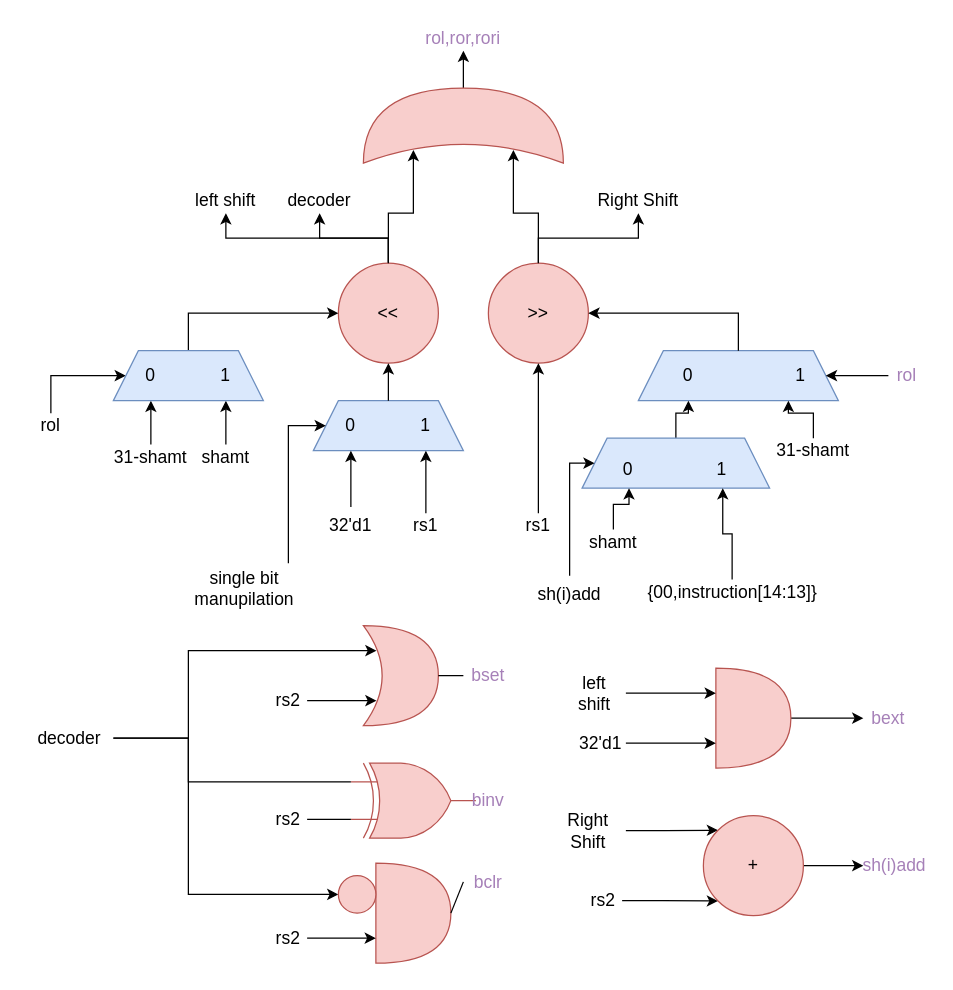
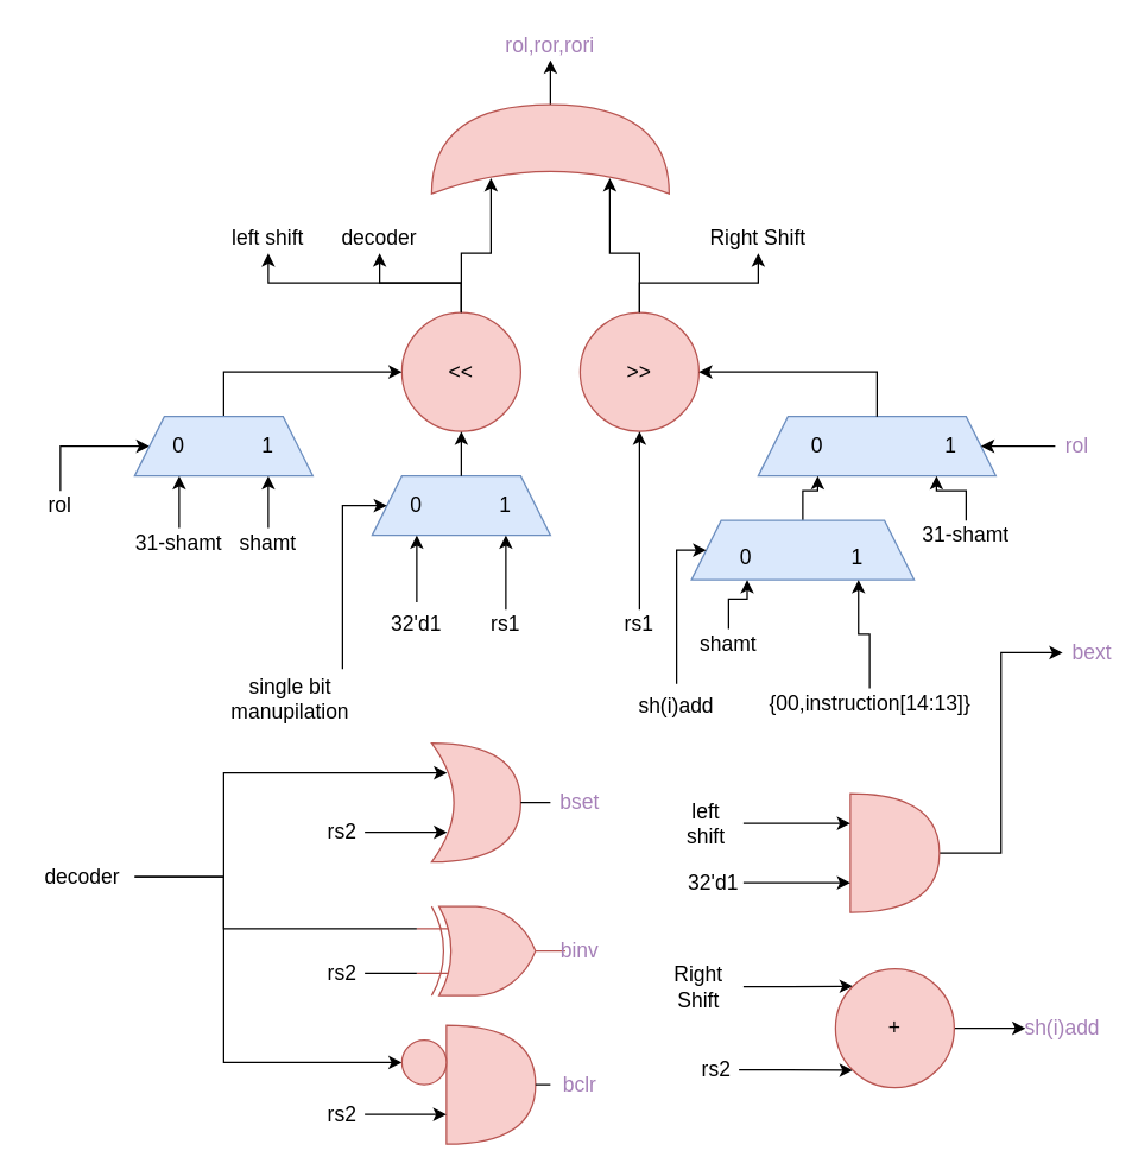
  <mxCell id="0" />
  <mxCell id="1" parent="0" />
  <mxCell id="2" style="edgeStyle=orthogonalEdgeStyle;rounded=0;orthogonalLoop=1;jettySize=auto;html=1;exitX=0.5;exitY=0;exitDx=0;exitDy=0;entryX=0.5;entryY=1;entryDx=0;entryDy=0;fontSize=14;" edge="1" parent="1" source="4" target="56"><mxGeometry relative="1" as="geometry"><mxPoint x="250" y="170" as="targetPoint" /></mxGeometry></mxCell>
  <mxCell id="3" style="edgeStyle=orthogonalEdgeStyle;rounded=0;orthogonalLoop=1;jettySize=auto;html=1;exitX=0.5;exitY=0;exitDx=0;exitDy=0;entryX=0.5;entryY=1;entryDx=0;entryDy=0;fontSize=14;" edge="1" parent="1" source="4" target="57"><mxGeometry relative="1" as="geometry"><mxPoint x="190" y="170" as="targetPoint" /></mxGeometry></mxCell>
  <mxCell id="4" value="&amp;lt;&amp;lt;" style="ellipse;whiteSpace=wrap;html=1;aspect=fixed;fillColor=#f8cecc;strokeColor=#b85450;fontSize=14;" vertex="1" parent="1"><mxGeometry x="270" y="210" width="80" height="80" as="geometry" /></mxCell>
  <mxCell id="5" style="edgeStyle=orthogonalEdgeStyle;rounded=0;orthogonalLoop=1;jettySize=auto;html=1;entryX=0.5;entryY=1;entryDx=0;entryDy=0;" edge="1" parent="1" source="6" target="80"><mxGeometry relative="1" as="geometry" /></mxCell>
  <mxCell id="6" value="&amp;gt;&amp;gt;" style="ellipse;whiteSpace=wrap;html=1;aspect=fixed;fillColor=#f8cecc;strokeColor=#b85450;fontSize=14;" vertex="1" parent="1"><mxGeometry x="390" y="210" width="80" height="80" as="geometry" /></mxCell>
  <mxCell id="7" style="edgeStyle=orthogonalEdgeStyle;rounded=0;orthogonalLoop=1;jettySize=auto;html=1;fontSize=14;" edge="1" parent="1" source="8" target="55"><mxGeometry relative="1" as="geometry"><mxPoint x="370" y="50" as="targetPoint" /></mxGeometry></mxCell>
  <mxCell id="8" value="" style="shape=xor;whiteSpace=wrap;html=1;rotation=-90;fillColor=#f8cecc;strokeColor=#b85450;fontSize=14;" vertex="1" parent="1"><mxGeometry x="340" y="20" width="60" height="160" as="geometry" /></mxCell>
  <mxCell id="9" style="edgeStyle=orthogonalEdgeStyle;rounded=0;orthogonalLoop=1;jettySize=auto;html=1;entryX=0.175;entryY=0.25;entryDx=0;entryDy=0;entryPerimeter=0;fontSize=14;" edge="1" parent="1" source="4" target="8"><mxGeometry relative="1" as="geometry" /></mxCell>
  <mxCell id="10" style="edgeStyle=orthogonalEdgeStyle;rounded=0;orthogonalLoop=1;jettySize=auto;html=1;entryX=0.175;entryY=0.75;entryDx=0;entryDy=0;entryPerimeter=0;fontSize=14;" edge="1" parent="1" source="6" target="8"><mxGeometry relative="1" as="geometry" /></mxCell>
  <mxCell id="11" style="edgeStyle=orthogonalEdgeStyle;rounded=0;orthogonalLoop=1;jettySize=auto;html=1;entryX=0;entryY=0.5;entryDx=0;entryDy=0;fontSize=14;" edge="1" parent="1" source="20" target="4"><mxGeometry relative="1" as="geometry"><Array as="points"><mxPoint x="150" y="250" /></Array></mxGeometry></mxCell>
  <mxCell id="12" style="edgeStyle=orthogonalEdgeStyle;rounded=0;orthogonalLoop=1;jettySize=auto;html=1;entryX=0;entryY=0.5;entryDx=0;entryDy=0;fontSize=14;" edge="1" parent="1" source="13" target="20"><mxGeometry relative="1" as="geometry"><Array as="points"><mxPoint x="40" y="300" /></Array></mxGeometry></mxCell>
  <mxCell id="13" value="rol" style="text;html=1;align=center;verticalAlign=middle;whiteSpace=wrap;rounded=0;fontSize=14;" vertex="1" parent="1"><mxGeometry x="20" y="330" width="40" height="20" as="geometry" /></mxCell>
  <mxCell id="14" style="edgeStyle=orthogonalEdgeStyle;rounded=0;orthogonalLoop=1;jettySize=auto;html=1;entryX=0.25;entryY=1;entryDx=0;entryDy=0;fontSize=14;" edge="1" parent="1" source="15" target="20"><mxGeometry relative="1" as="geometry" /></mxCell>
  <mxCell id="15" value="31-shamt" style="text;html=1;align=center;verticalAlign=middle;whiteSpace=wrap;rounded=0;fontSize=14;" vertex="1" parent="1"><mxGeometry x="85" y="355" width="70" height="20" as="geometry" /></mxCell>
  <mxCell id="16" style="edgeStyle=orthogonalEdgeStyle;rounded=0;orthogonalLoop=1;jettySize=auto;html=1;entryX=0.75;entryY=1;entryDx=0;entryDy=0;fontSize=14;" edge="1" parent="1" source="17" target="20"><mxGeometry relative="1" as="geometry" /></mxCell>
  <mxCell id="17" value="shamt" style="text;html=1;align=center;verticalAlign=middle;whiteSpace=wrap;rounded=0;fontSize=14;" vertex="1" parent="1"><mxGeometry x="155" y="355" width="50" height="20" as="geometry" /></mxCell>
  <mxCell id="18" style="edgeStyle=orthogonalEdgeStyle;rounded=0;orthogonalLoop=1;jettySize=auto;html=1;exitX=0.5;exitY=1;exitDx=0;exitDy=0;fontSize=14;" edge="1" parent="1" source="15" target="15"><mxGeometry relative="1" as="geometry" /></mxCell>
  <mxCell id="19" value="" style="group;fontSize=14;" vertex="1" connectable="0" parent="1"><mxGeometry x="90" y="280" width="120" height="40" as="geometry" /></mxCell>
  <mxCell id="20" value="" style="shape=trapezoid;perimeter=trapezoidPerimeter;whiteSpace=wrap;html=1;fixedSize=1;fillColor=#dae8fc;strokeColor=#6c8ebf;fontSize=14;" vertex="1" parent="19"><mxGeometry width="120" height="40" as="geometry" /></mxCell>
  <mxCell id="21" value="1" style="text;html=1;align=center;verticalAlign=middle;whiteSpace=wrap;rounded=0;fontSize=14;" vertex="1" parent="19"><mxGeometry x="80" y="5" width="20" height="30" as="geometry" /></mxCell>
  <mxCell id="22" value="0" style="text;html=1;align=center;verticalAlign=middle;whiteSpace=wrap;rounded=0;fontSize=14;" vertex="1" parent="19"><mxGeometry x="20" y="5" width="20" height="30" as="geometry" /></mxCell>
  <mxCell id="23" value="" style="group;fontSize=14;" vertex="1" connectable="0" parent="1"><mxGeometry x="250" y="320" width="120" height="40" as="geometry" /></mxCell>
  <mxCell id="24" value="" style="shape=trapezoid;perimeter=trapezoidPerimeter;whiteSpace=wrap;html=1;fixedSize=1;fillColor=#dae8fc;strokeColor=#6c8ebf;fontSize=14;" vertex="1" parent="23"><mxGeometry width="120" height="40" as="geometry" /></mxCell>
  <mxCell id="25" value="1" style="text;html=1;align=center;verticalAlign=middle;whiteSpace=wrap;rounded=0;fontSize=14;" vertex="1" parent="23"><mxGeometry x="80" y="5" width="20" height="30" as="geometry" /></mxCell>
  <mxCell id="26" value="0" style="text;html=1;align=center;verticalAlign=middle;whiteSpace=wrap;rounded=0;fontSize=14;" vertex="1" parent="23"><mxGeometry x="20" y="5" width="20" height="30" as="geometry" /></mxCell>
  <mxCell id="27" value="" style="edgeStyle=orthogonalEdgeStyle;rounded=0;orthogonalLoop=1;jettySize=auto;html=1;fontSize=14;" edge="1" parent="1" source="24" target="4"><mxGeometry relative="1" as="geometry" /></mxCell>
  <mxCell id="28" style="edgeStyle=orthogonalEdgeStyle;rounded=0;orthogonalLoop=1;jettySize=auto;html=1;entryX=0.25;entryY=1;entryDx=0;entryDy=0;fontSize=14;" edge="1" parent="1" source="29" target="24"><mxGeometry relative="1" as="geometry" /></mxCell>
  <mxCell id="29" value="32'd1" style="text;html=1;align=center;verticalAlign=middle;whiteSpace=wrap;rounded=0;fontSize=14;" vertex="1" parent="1"><mxGeometry x="255" y="405" width="50" height="30" as="geometry" /></mxCell>
  <mxCell id="30" style="edgeStyle=orthogonalEdgeStyle;rounded=0;orthogonalLoop=1;jettySize=auto;html=1;entryX=0.75;entryY=1;entryDx=0;entryDy=0;fontSize=14;" edge="1" parent="1" source="31" target="24"><mxGeometry relative="1" as="geometry" /></mxCell>
  <mxCell id="31" value="rs1" style="text;html=1;align=center;verticalAlign=middle;whiteSpace=wrap;rounded=0;fontSize=14;" vertex="1" parent="1"><mxGeometry x="315" y="410" width="50" height="20" as="geometry" /></mxCell>
  <mxCell id="32" style="edgeStyle=orthogonalEdgeStyle;rounded=0;orthogonalLoop=1;jettySize=auto;html=1;entryX=0;entryY=0.5;entryDx=0;entryDy=0;fontSize=14;" edge="1" parent="1" source="33" target="24"><mxGeometry relative="1" as="geometry"><Array as="points"><mxPoint x="230" y="340" /></Array></mxGeometry></mxCell>
  <mxCell id="33" value="single bit manupilation" style="text;html=1;align=center;verticalAlign=middle;whiteSpace=wrap;rounded=0;fontSize=14;" vertex="1" parent="1"><mxGeometry x="145" y="450" width="100" height="40" as="geometry" /></mxCell>
  <mxCell id="34" value="" style="edgeStyle=orthogonalEdgeStyle;rounded=0;orthogonalLoop=1;jettySize=auto;html=1;fontSize=14;" edge="1" parent="1" source="35" target="6"><mxGeometry relative="1" as="geometry" /></mxCell>
  <mxCell id="35" value="rs1" style="text;html=1;align=center;verticalAlign=middle;whiteSpace=wrap;rounded=0;fontSize=14;" vertex="1" parent="1"><mxGeometry x="405" y="410" width="50" height="20" as="geometry" /></mxCell>
  <mxCell id="36" value="" style="group;fontSize=14;" vertex="1" connectable="0" parent="1"><mxGeometry x="510" y="280" width="160" height="40" as="geometry" /></mxCell>
  <mxCell id="37" value="" style="shape=trapezoid;perimeter=trapezoidPerimeter;whiteSpace=wrap;html=1;fixedSize=1;fillColor=#dae8fc;strokeColor=#6c8ebf;fontSize=14;" vertex="1" parent="36"><mxGeometry width="160" height="40" as="geometry" /></mxCell>
  <mxCell id="38" value="1" style="text;html=1;align=center;verticalAlign=middle;whiteSpace=wrap;rounded=0;fontSize=14;" vertex="1" parent="36"><mxGeometry x="120" y="5" width="20" height="30" as="geometry" /></mxCell>
  <mxCell id="39" value="0" style="text;html=1;align=center;verticalAlign=middle;whiteSpace=wrap;rounded=0;fontSize=14;" vertex="1" parent="36"><mxGeometry x="30" y="5" width="20" height="30" as="geometry" /></mxCell>
  <mxCell id="40" style="edgeStyle=orthogonalEdgeStyle;rounded=0;orthogonalLoop=1;jettySize=auto;html=1;entryX=1;entryY=0.5;entryDx=0;entryDy=0;fontSize=14;" edge="1" parent="1" source="37" target="6"><mxGeometry relative="1" as="geometry"><Array as="points"><mxPoint x="590" y="250" /></Array></mxGeometry></mxCell>
  <mxCell id="41" style="edgeStyle=orthogonalEdgeStyle;rounded=0;orthogonalLoop=1;jettySize=auto;html=1;entryX=0.25;entryY=1;entryDx=0;entryDy=0;fontSize=14;" edge="1" parent="1" source="42" target="37"><mxGeometry relative="1" as="geometry" /></mxCell>
  <mxCell id="42" value="" style="shape=trapezoid;perimeter=trapezoidPerimeter;whiteSpace=wrap;html=1;fixedSize=1;fillColor=#dae8fc;strokeColor=#6c8ebf;fontSize=14;" vertex="1" parent="1"><mxGeometry x="465" y="350" width="150" height="40" as="geometry" /></mxCell>
  <mxCell id="43" style="edgeStyle=orthogonalEdgeStyle;rounded=0;orthogonalLoop=1;jettySize=auto;html=1;entryX=0.25;entryY=1;entryDx=0;entryDy=0;fontSize=14;" edge="1" parent="1" source="44" target="42"><mxGeometry relative="1" as="geometry" /></mxCell>
  <mxCell id="44" value="shamt" style="text;html=1;align=center;verticalAlign=middle;whiteSpace=wrap;rounded=0;fontSize=14;" vertex="1" parent="1"><mxGeometry x="465" y="423" width="50" height="20" as="geometry" /></mxCell>
  <mxCell id="45" style="edgeStyle=orthogonalEdgeStyle;rounded=0;orthogonalLoop=1;jettySize=auto;html=1;entryX=0.75;entryY=1;entryDx=0;entryDy=0;fontSize=14;" edge="1" parent="1" source="46" target="42"><mxGeometry relative="1" as="geometry" /></mxCell>
  <mxCell id="46" value="{00,instruction[14:13]}" style="text;html=1;align=center;verticalAlign=middle;whiteSpace=wrap;rounded=0;fontSize=14;" vertex="1" parent="1"><mxGeometry x="522.5" y="463" width="125" height="20" as="geometry" /></mxCell>
  <mxCell id="47" style="edgeStyle=orthogonalEdgeStyle;rounded=0;orthogonalLoop=1;jettySize=auto;html=1;entryX=0.75;entryY=1;entryDx=0;entryDy=0;fontSize=14;" edge="1" parent="1" source="48" target="37"><mxGeometry relative="1" as="geometry" /></mxCell>
  <mxCell id="48" value="31-shamt" style="text;html=1;align=center;verticalAlign=middle;whiteSpace=wrap;rounded=0;fontSize=14;" vertex="1" parent="1"><mxGeometry x="615" y="350" width="70" height="20" as="geometry" /></mxCell>
  <mxCell id="49" style="edgeStyle=orthogonalEdgeStyle;rounded=0;orthogonalLoop=1;jettySize=auto;html=1;entryX=1;entryY=0.5;entryDx=0;entryDy=0;fontSize=14;" edge="1" parent="1" source="50" target="37"><mxGeometry relative="1" as="geometry" /></mxCell>
  <mxCell id="50" value="rol" style="text;html=1;align=center;verticalAlign=middle;whiteSpace=wrap;rounded=0;fontSize=14;fontColor=#A680B8;" vertex="1" parent="1"><mxGeometry x="710" y="290" width="30" height="20" as="geometry" /></mxCell>
  <mxCell id="51" style="edgeStyle=orthogonalEdgeStyle;rounded=0;orthogonalLoop=1;jettySize=auto;html=1;exitX=0.5;exitY=0;exitDx=0;exitDy=0;entryX=0;entryY=0.5;entryDx=0;entryDy=0;fontSize=14;" edge="1" parent="1" source="52" target="42"><mxGeometry relative="1" as="geometry"><Array as="points"><mxPoint x="455" y="370" /></Array></mxGeometry></mxCell>
  <mxCell id="52" value="sh(i)add" style="text;html=1;align=center;verticalAlign=middle;whiteSpace=wrap;rounded=0;fontSize=14;" vertex="1" parent="1"><mxGeometry x="405" y="460" width="100" height="30" as="geometry" /></mxCell>
  <mxCell id="53" value="0" style="text;html=1;align=center;verticalAlign=middle;whiteSpace=wrap;rounded=0;fontSize=14;" vertex="1" parent="1"><mxGeometry x="492" y="360" width="20" height="30" as="geometry" /></mxCell>
  <mxCell id="54" value="1" style="text;html=1;align=center;verticalAlign=middle;whiteSpace=wrap;rounded=0;fontSize=14;" vertex="1" parent="1"><mxGeometry x="567" y="360" width="20" height="30" as="geometry" /></mxCell>
  <mxCell id="55" value="rol,ror,rori" style="text;html=1;align=center;verticalAlign=middle;whiteSpace=wrap;rounded=0;fontSize=14;fontColor=#A680B8;" vertex="1" parent="1"><mxGeometry x="335" y="20" width="70" height="20" as="geometry" /></mxCell>
  <mxCell id="56" value="decoder" style="text;html=1;align=center;verticalAlign=middle;whiteSpace=wrap;rounded=0;fontSize=14;" vertex="1" parent="1"><mxGeometry x="220" y="150" width="70" height="20" as="geometry" /></mxCell>
  <mxCell id="57" value="left shift" style="text;html=1;align=center;verticalAlign=middle;whiteSpace=wrap;rounded=0;fontSize=14;" vertex="1" parent="1"><mxGeometry x="145" y="150" width="70" height="20" as="geometry" /></mxCell>
  <mxCell id="58" value="" style="shape=xor;whiteSpace=wrap;html=1;fillColor=#f8cecc;strokeColor=#b85450;fontSize=14;" vertex="1" parent="1"><mxGeometry x="290" y="500" width="60" height="80" as="geometry" /></mxCell>
  <mxCell id="59" style="edgeStyle=orthogonalEdgeStyle;rounded=0;orthogonalLoop=1;jettySize=auto;html=1;entryX=0;entryY=0.5;entryDx=0;entryDy=0;fontSize=14;" edge="1" parent="1" source="60" target="70"><mxGeometry relative="1" as="geometry"><Array as="points"><mxPoint x="150" y="590" /><mxPoint x="150" y="715" /></Array></mxGeometry></mxCell>
  <mxCell id="60" value="decoder" style="text;html=1;align=center;verticalAlign=middle;whiteSpace=wrap;rounded=0;fontSize=14;" vertex="1" parent="1"><mxGeometry x="20" y="580" width="70" height="20" as="geometry" /></mxCell>
  <mxCell id="61" style="edgeStyle=orthogonalEdgeStyle;rounded=0;orthogonalLoop=1;jettySize=auto;html=1;entryX=0.175;entryY=0.25;entryDx=0;entryDy=0;entryPerimeter=0;fontSize=14;" edge="1" parent="1" source="60" target="58"><mxGeometry relative="1" as="geometry"><Array as="points"><mxPoint x="150" y="590" /><mxPoint x="150" y="520" /></Array></mxGeometry></mxCell>
  <mxCell id="62" value="rs2" style="text;html=1;align=center;verticalAlign=middle;whiteSpace=wrap;rounded=0;fontSize=14;" vertex="1" parent="1"><mxGeometry x="215" y="545" width="30" height="30" as="geometry" /></mxCell>
  <mxCell id="63" style="edgeStyle=orthogonalEdgeStyle;rounded=0;orthogonalLoop=1;jettySize=auto;html=1;entryX=0.175;entryY=0.75;entryDx=0;entryDy=0;entryPerimeter=0;fontSize=14;" edge="1" parent="1" source="62" target="58"><mxGeometry relative="1" as="geometry" /></mxCell>
  <mxCell id="64" value="" style="verticalLabelPosition=bottom;shadow=0;dashed=0;align=center;html=1;verticalAlign=top;shape=mxgraph.electrical.logic_gates.logic_gate;operation=xor;fillColor=#f8cecc;strokeColor=#b85450;fontSize=14;" vertex="1" parent="1"><mxGeometry x="280" y="610" width="100" height="60" as="geometry" /></mxCell>
  <mxCell id="65" value="" style="endArrow=none;html=1;rounded=0;entryX=0;entryY=0.25;entryDx=0;entryDy=0;entryPerimeter=0;fontSize=14;" edge="1" parent="1" target="64"><mxGeometry width="50" height="50" relative="1" as="geometry"><mxPoint x="150" y="590" as="sourcePoint" /><mxPoint x="270" y="600" as="targetPoint" /><Array as="points"><mxPoint x="150" y="625" /></Array></mxGeometry></mxCell>
  <mxCell id="66" value="rs2" style="text;html=1;align=center;verticalAlign=middle;whiteSpace=wrap;rounded=0;fontSize=14;" vertex="1" parent="1"><mxGeometry x="215" y="640" width="30" height="30" as="geometry" /></mxCell>
  <mxCell id="67" value="" style="endArrow=none;html=1;rounded=0;entryX=0;entryY=0.75;entryDx=0;entryDy=0;entryPerimeter=0;exitX=1;exitY=0.5;exitDx=0;exitDy=0;fontSize=14;" edge="1" parent="1" source="66" target="64"><mxGeometry width="50" height="50" relative="1" as="geometry"><mxPoint x="218" y="620" as="sourcePoint" /><mxPoint x="268" y="570" as="targetPoint" /></mxGeometry></mxCell>
  <mxCell id="68" value="" style="endArrow=none;html=1;rounded=0;entryX=1;entryY=0.5;entryDx=0;entryDy=0;entryPerimeter=0;exitX=0;exitY=0.5;exitDx=0;exitDy=0;fontSize=14;" edge="1" parent="1" source="87" target="58"><mxGeometry width="50" height="50" relative="1" as="geometry"><mxPoint x="380" y="540" as="sourcePoint" /><mxPoint x="290" y="590" as="targetPoint" /></mxGeometry></mxCell>
  <mxCell id="69" value="" style="shape=or;whiteSpace=wrap;html=1;fillColor=#f8cecc;strokeColor=#b85450;fontSize=14;" vertex="1" parent="1"><mxGeometry x="300" y="690" width="60" height="80" as="geometry" /></mxCell>
  <mxCell id="70" value="" style="ellipse;whiteSpace=wrap;html=1;aspect=fixed;fillColor=#f8cecc;strokeColor=#b85450;fontSize=14;" vertex="1" parent="1"><mxGeometry x="270" y="700" width="30" height="30" as="geometry" /></mxCell>
  <mxCell id="71" value="rs2" style="text;html=1;align=center;verticalAlign=middle;whiteSpace=wrap;rounded=0;fontSize=14;" vertex="1" parent="1"><mxGeometry x="215" y="735" width="30" height="30" as="geometry" /></mxCell>
  <mxCell id="72" style="edgeStyle=orthogonalEdgeStyle;rounded=0;orthogonalLoop=1;jettySize=auto;html=1;entryX=0;entryY=0.75;entryDx=0;entryDy=0;entryPerimeter=0;fontSize=14;" edge="1" parent="1" source="71" target="69"><mxGeometry relative="1" as="geometry" /></mxCell>
  <mxCell id="73" value="" style="endArrow=none;html=1;rounded=0;entryX=1;entryY=0.5;entryDx=0;entryDy=0;entryPerimeter=0;exitX=0;exitY=0.5;exitDx=0;exitDy=0;fontSize=14;" edge="1" parent="1" source="89" target="69"><mxGeometry width="50" height="50" relative="1" as="geometry"><mxPoint x="380" y="730" as="sourcePoint" /><mxPoint x="360" y="550" as="targetPoint" /></mxGeometry></mxCell>
  <mxCell id="74" value="left shift" style="text;html=1;align=center;verticalAlign=middle;whiteSpace=wrap;rounded=0;fontSize=14;" vertex="1" parent="1"><mxGeometry x="450" y="544" width="50" height="20" as="geometry" /></mxCell>
  <mxCell id="75" style="edgeStyle=orthogonalEdgeStyle;rounded=0;orthogonalLoop=1;jettySize=auto;html=1;entryX=0;entryY=0.5;entryDx=0;entryDy=0;fontSize=14;" edge="1" parent="1" source="76" target="90"><mxGeometry relative="1" as="geometry"><mxPoint x="695" y="574" as="targetPoint" /></mxGeometry></mxCell>
  <mxCell id="76" value="" style="shape=or;whiteSpace=wrap;html=1;fillColor=#f8cecc;strokeColor=#b85450;fontSize=14;" vertex="1" parent="1"><mxGeometry x="572" y="534" width="60" height="80" as="geometry" /></mxCell>
  <mxCell id="77" value="32'd1" style="text;html=1;align=center;verticalAlign=middle;whiteSpace=wrap;rounded=0;fontSize=14;" vertex="1" parent="1"><mxGeometry x="460" y="584" width="40" height="20" as="geometry" /></mxCell>
  <mxCell id="78" style="edgeStyle=orthogonalEdgeStyle;rounded=0;orthogonalLoop=1;jettySize=auto;html=1;entryX=0;entryY=0.25;entryDx=0;entryDy=0;entryPerimeter=0;fontSize=14;" edge="1" parent="1" source="74" target="76"><mxGeometry relative="1" as="geometry" /></mxCell>
  <mxCell id="79" style="edgeStyle=orthogonalEdgeStyle;rounded=0;orthogonalLoop=1;jettySize=auto;html=1;entryX=0;entryY=0.75;entryDx=0;entryDy=0;entryPerimeter=0;fontSize=14;" edge="1" parent="1" source="77" target="76"><mxGeometry relative="1" as="geometry" /></mxCell>
  <mxCell id="80" value="Right Shift" style="text;html=1;align=center;verticalAlign=middle;whiteSpace=wrap;rounded=0;fontSize=14;" vertex="1" parent="1"><mxGeometry x="470" y="150" width="80" height="20" as="geometry" /></mxCell>
  <mxCell id="81" style="edgeStyle=orthogonalEdgeStyle;rounded=0;orthogonalLoop=1;jettySize=auto;html=1;entryX=0;entryY=0;entryDx=0;entryDy=0;fontSize=14;" edge="1" parent="1" source="82" target="86"><mxGeometry relative="1" as="geometry" /></mxCell>
  <mxCell id="82" value="Right Shift" style="text;html=1;align=center;verticalAlign=middle;whiteSpace=wrap;rounded=0;fontSize=14;" vertex="1" parent="1"><mxGeometry x="440" y="654" width="60" height="20" as="geometry" /></mxCell>
  <mxCell id="83" style="edgeStyle=orthogonalEdgeStyle;rounded=0;orthogonalLoop=1;jettySize=auto;html=1;entryX=0;entryY=1;entryDx=0;entryDy=0;fontSize=14;" edge="1" parent="1" source="84" target="86"><mxGeometry relative="1" as="geometry" /></mxCell>
  <mxCell id="84" value="rs2" style="text;html=1;align=center;verticalAlign=middle;whiteSpace=wrap;rounded=0;fontSize=14;" vertex="1" parent="1"><mxGeometry x="467" y="705" width="30" height="30" as="geometry" /></mxCell>
  <mxCell id="85" style="edgeStyle=orthogonalEdgeStyle;rounded=0;orthogonalLoop=1;jettySize=auto;html=1;entryX=0;entryY=0.5;entryDx=0;entryDy=0;fontSize=14;" edge="1" parent="1" source="86" target="91"><mxGeometry relative="1" as="geometry"><mxPoint x="695" y="692" as="targetPoint" /></mxGeometry></mxCell>
  <mxCell id="86" value="+" style="ellipse;whiteSpace=wrap;html=1;aspect=fixed;fillColor=#f8cecc;strokeColor=#b85450;fontSize=14;" vertex="1" parent="1"><mxGeometry x="562" y="652" width="80" height="80" as="geometry" /></mxCell>
  <mxCell id="87" value="bset" style="text;html=1;align=center;verticalAlign=middle;whiteSpace=wrap;rounded=0;fontSize=14;fontColor=#A680B8;" vertex="1" parent="1"><mxGeometry x="370" y="525" width="40" height="30" as="geometry" /></mxCell>
  <mxCell id="88" value="binv" style="text;html=1;align=center;verticalAlign=middle;whiteSpace=wrap;rounded=0;fontSize=14;fontColor=#A680B8;" vertex="1" parent="1"><mxGeometry x="370" y="625" width="40" height="30" as="geometry" /></mxCell>
- <mxCell id="89" value="bclr" style="text;html=1;align=center;verticalAlign=middle;whiteSpace=wrap;rounded=0;fontSize=14;fontColor=#A680B8;" vertex="1" parent="1"><mxGeometry x="370" y="690" width="40" height="30" as="geometry" /></mxCell>
- <mxCell id="90" value="bext" style="text;html=1;align=center;verticalAlign=middle;whiteSpace=wrap;rounded=0;fontSize=14;fontColor=#A680B8;" vertex="1" parent="1"><mxGeometry x="690" y="559" width="40" height="30" as="geometry" /></mxCell>
+ <mxCell id="89" value="bclr" style="text;html=1;align=center;verticalAlign=middle;whiteSpace=wrap;rounded=0;fontSize=14;fontColor=#A680B8;" vertex="1" parent="1"><mxGeometry x="370" y="715" width="40" height="30" as="geometry" /></mxCell>
+ <mxCell id="90" value="bext" style="text;html=1;align=center;verticalAlign=middle;whiteSpace=wrap;rounded=0;fontSize=14;fontColor=#A680B8;" vertex="1" parent="1"><mxGeometry x="715" y="424" width="40" height="30" as="geometry" /></mxCell>
  <mxCell id="91" value="sh(i)add" style="text;html=1;align=center;verticalAlign=middle;whiteSpace=wrap;rounded=0;fontSize=14;fontColor=#A680B8;" vertex="1" parent="1"><mxGeometry x="690" y="677" width="50" height="30" as="geometry" /></mxCell>
